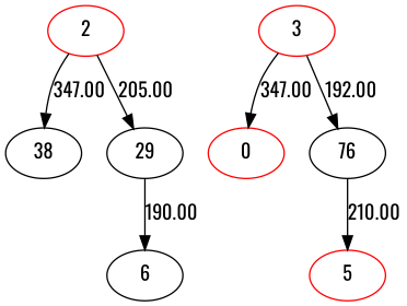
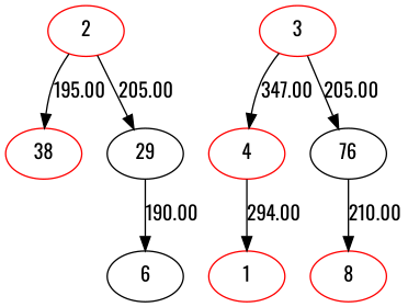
  digraph {
    fontname=Oswald
    node [color=red fontname=Oswald]
    edge [fontname=Oswald]
-   38 [color=black]
+   38
    2
    29 [color=black]
    6 [color=black]
    3
-   4 [label=0]
+   4
    n7 [color=black label=76]
-   5
-   2 -> 38 [label=347.00]
+   1
+   5 [label=8]
+   2 -> 38 [label=195.00]
    2 -> 29 [label=205.00]
    29 -> 6 [label=190.00]
    3 -> 4 [label=347.00]
-   3 -> n7 [label=192.00]
+   3 -> n7 [label=205.00]
+   4 -> 1 [label=294.00]
    n7 -> 5 [label=210.00]
  }
